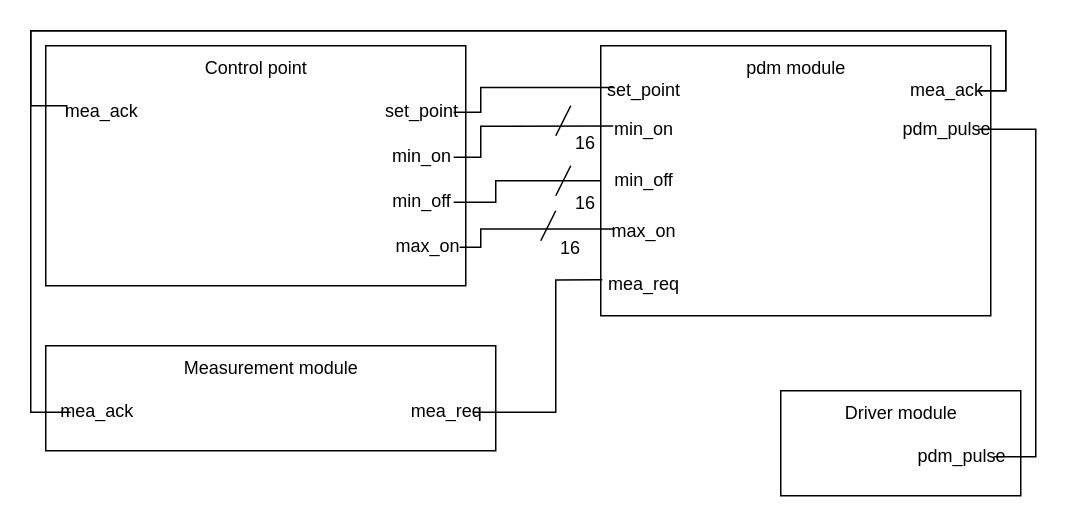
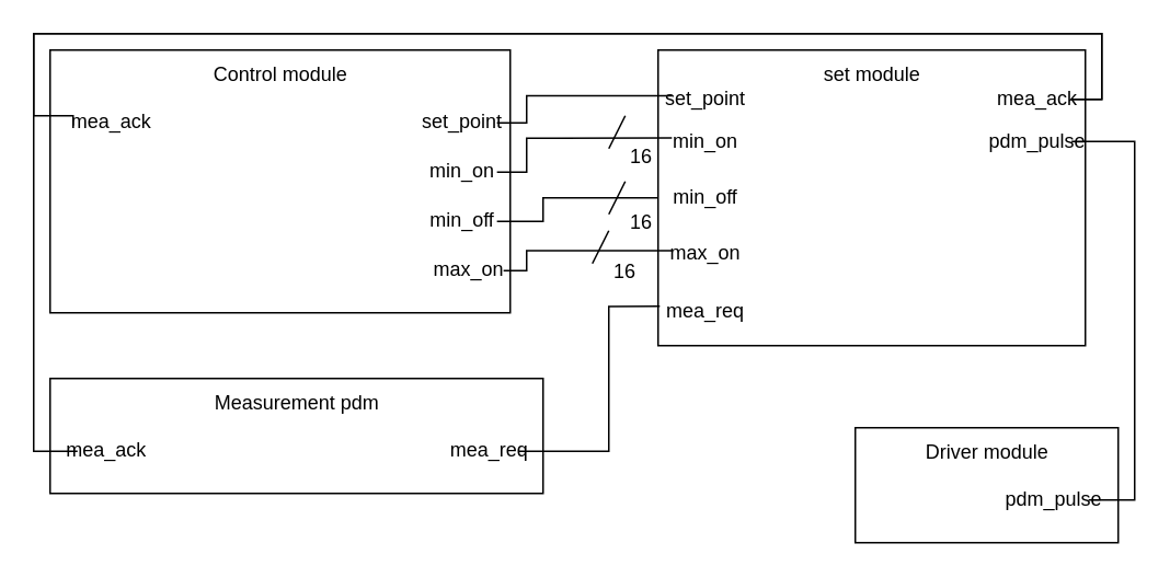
  <mxCell id="0" />
  <mxCell id="1" parent="0" />
  <mxCell id="2" value="" style="group" parent="1" vertex="1" connectable="0"><mxGeometry x="400" y="30" width="260" height="180" as="geometry" /></mxCell>
  <mxCell id="3" value="" style="rounded=0;whiteSpace=wrap;html=1;" parent="2" vertex="1"><mxGeometry width="260" height="180" as="geometry" /></mxCell>
  <mxCell id="4" value="set_point" style="text;html=1;align=center;verticalAlign=middle;whiteSpace=wrap;rounded=0;" parent="2" vertex="1"><mxGeometry x="8.387" y="25.714" width="41.935" height="8.571" as="geometry" /></mxCell>
  <mxCell id="5" value="min_on" style="text;html=1;align=center;verticalAlign=middle;whiteSpace=wrap;rounded=0;" parent="2" vertex="1"><mxGeometry x="8.387" y="51.429" width="41.935" height="8.571" as="geometry" /></mxCell>
  <mxCell id="6" value="min_off" style="text;html=1;align=center;verticalAlign=middle;whiteSpace=wrap;rounded=0;" parent="2" vertex="1"><mxGeometry x="8.387" y="85.714" width="41.935" height="8.571" as="geometry" /></mxCell>
  <mxCell id="7" value="max_on" style="text;html=1;align=center;verticalAlign=middle;whiteSpace=wrap;rounded=0;" parent="2" vertex="1"><mxGeometry x="8.387" y="120" width="41.935" height="8.571" as="geometry" /></mxCell>
  <mxCell id="8" value="mea_req" style="text;html=1;align=center;verticalAlign=middle;whiteSpace=wrap;rounded=0;" parent="2" vertex="1"><mxGeometry x="8.387" y="154.286" width="41.935" height="8.571" as="geometry" /></mxCell>
  <mxCell id="9" value="mea_ack" style="text;html=1;align=center;verticalAlign=middle;whiteSpace=wrap;rounded=0;" parent="2" vertex="1"><mxGeometry x="209.677" y="25.714" width="41.935" height="8.571" as="geometry" /></mxCell>
  <mxCell id="10" value="pdm_pulse" style="text;html=1;align=center;verticalAlign=middle;whiteSpace=wrap;rounded=0;" parent="2" vertex="1"><mxGeometry x="209.677" y="51.429" width="41.935" height="8.571" as="geometry" /></mxCell>
- <mxCell id="11" value="pdm module" style="text;html=1;align=center;verticalAlign=middle;whiteSpace=wrap;rounded=0;" parent="2" vertex="1"><mxGeometry x="69.58" y="10" width="120.833" height="10" as="geometry" /></mxCell>
+ <mxCell id="11" value="set module" style="text;html=1;align=center;verticalAlign=middle;whiteSpace=wrap;rounded=0;" parent="2" vertex="1"><mxGeometry x="69.58" y="10" width="120.833" height="10" as="geometry" /></mxCell>
  <mxCell id="12" value="" style="group" parent="1" vertex="1" connectable="0"><mxGeometry x="30" y="230" width="300" height="70" as="geometry" /></mxCell>
  <mxCell id="13" value="" style="rounded=0;whiteSpace=wrap;html=1;" parent="12" vertex="1"><mxGeometry width="300" height="70" as="geometry" /></mxCell>
- <mxCell id="14" value="Measurement module" style="text;html=1;align=center;verticalAlign=middle;whiteSpace=wrap;rounded=0;" parent="12" vertex="1"><mxGeometry x="89.583" y="10" width="120.833" height="10" as="geometry" /></mxCell>
+ <mxCell id="14" value="Measurement pdm" style="text;html=1;align=center;verticalAlign=middle;whiteSpace=wrap;rounded=0;" parent="12" vertex="1"><mxGeometry x="89.583" y="10" width="120.833" height="10" as="geometry" /></mxCell>
  <mxCell id="15" value="mea_ack" style="text;html=1;align=center;verticalAlign=middle;whiteSpace=wrap;rounded=0;" parent="12" vertex="1"><mxGeometry x="16.667" y="40" width="34.946" height="8.571" as="geometry" /></mxCell>
  <mxCell id="16" value="mea_req" style="text;html=1;align=center;verticalAlign=middle;whiteSpace=wrap;rounded=0;" parent="12" vertex="1"><mxGeometry x="250.003" y="40" width="34.946" height="8.571" as="geometry" /></mxCell>
  <mxCell id="17" value="" style="group" parent="1" vertex="1" connectable="0"><mxGeometry x="30" y="30" width="280" height="160" as="geometry" /></mxCell>
  <mxCell id="18" value="" style="rounded=0;whiteSpace=wrap;html=1;" parent="17" vertex="1"><mxGeometry width="280" height="160" as="geometry" /></mxCell>
- <mxCell id="19" value="&lt;div&gt;Control point&lt;br&gt;&lt;/div&gt;" style="text;html=1;align=center;verticalAlign=middle;whiteSpace=wrap;rounded=0;" parent="17" vertex="1"><mxGeometry x="79.58" y="10" width="120.833" height="10" as="geometry" /></mxCell>
+ <mxCell id="19" value="&lt;div&gt;Control module&lt;br&gt;&lt;/div&gt;" style="text;html=1;align=center;verticalAlign=middle;whiteSpace=wrap;rounded=0;" parent="17" vertex="1"><mxGeometry x="79.58" y="10" width="120.833" height="10" as="geometry" /></mxCell>
  <mxCell id="20" value="mea_ack" style="text;html=1;align=center;verticalAlign=middle;whiteSpace=wrap;rounded=0;" parent="17" vertex="1"><mxGeometry x="20" y="40" width="34.946" height="8.571" as="geometry" /></mxCell>
  <mxCell id="21" value="set_point" style="text;html=1;align=center;verticalAlign=middle;whiteSpace=wrap;rounded=0;" parent="17" vertex="1"><mxGeometry x="230" y="40" width="41.935" height="8.571" as="geometry" /></mxCell>
  <mxCell id="22" value="min_on" style="text;html=1;align=center;verticalAlign=middle;whiteSpace=wrap;rounded=0;" parent="17" vertex="1"><mxGeometry x="230" y="70" width="41.935" height="8.571" as="geometry" /></mxCell>
  <mxCell id="23" value="min_off" style="text;html=1;align=center;verticalAlign=middle;whiteSpace=wrap;rounded=0;" parent="17" vertex="1"><mxGeometry x="230" y="100" width="41.935" height="8.571" as="geometry" /></mxCell>
  <mxCell id="24" value="max_on" style="text;html=1;align=center;verticalAlign=middle;whiteSpace=wrap;rounded=0;" parent="17" vertex="1"><mxGeometry x="234" y="130" width="41.935" height="8.571" as="geometry" /></mxCell>
  <mxCell id="25" value="" style="group" parent="1" vertex="1" connectable="0"><mxGeometry x="520" y="260" width="160" height="70" as="geometry" /></mxCell>
  <mxCell id="26" value="" style="rounded=0;whiteSpace=wrap;html=1;" parent="25" vertex="1"><mxGeometry width="160" height="70" as="geometry" /></mxCell>
  <mxCell id="27" value="Driver module" style="text;html=1;align=center;verticalAlign=middle;whiteSpace=wrap;rounded=0;" parent="25" vertex="1"><mxGeometry x="19.58" y="10" width="120.833" height="10" as="geometry" /></mxCell>
  <mxCell id="28" value="pdm_pulse" style="text;html=1;align=center;verticalAlign=middle;whiteSpace=wrap;rounded=0;" parent="25" vertex="1"><mxGeometry x="100" y="40" width="41.935" height="8.571" as="geometry" /></mxCell>
  <mxCell id="29" style="edgeStyle=orthogonalEdgeStyle;rounded=0;orthogonalLoop=1;jettySize=auto;html=1;entryX=-0.172;entryY=0.7;entryDx=0;entryDy=0;entryPerimeter=0;strokeColor=default;endArrow=none;endFill=0;" parent="1" source="9" target="20" edge="1"><mxGeometry relative="1" as="geometry"><Array as="points"><mxPoint x="670" y="60" /><mxPoint x="670" y="20" /><mxPoint x="20" y="20" /><mxPoint x="20" y="70" /><mxPoint x="44" y="70" /></Array></mxGeometry></mxCell>
  <mxCell id="30" style="edgeStyle=orthogonalEdgeStyle;rounded=0;orthogonalLoop=1;jettySize=auto;html=1;endArrow=none;endFill=0;" parent="1" source="10" target="28" edge="1"><mxGeometry relative="1" as="geometry"><Array as="points"><mxPoint x="690" y="86" /><mxPoint x="690" y="304" /></Array></mxGeometry></mxCell>
  <mxCell id="31" style="edgeStyle=orthogonalEdgeStyle;rounded=0;orthogonalLoop=1;jettySize=auto;html=1;entryX=0;entryY=0.5;entryDx=0;entryDy=0;endArrow=none;endFill=0;" parent="1" source="9" target="15" edge="1"><mxGeometry relative="1" as="geometry"><Array as="points"><mxPoint x="670" y="60" /><mxPoint x="670" y="20" /><mxPoint x="20" y="20" /><mxPoint x="20" y="274" /></Array></mxGeometry></mxCell>
  <mxCell id="32" style="edgeStyle=orthogonalEdgeStyle;rounded=0;orthogonalLoop=1;jettySize=auto;html=1;entryX=0;entryY=0.25;entryDx=0;entryDy=0;endArrow=none;endFill=0;" parent="1" source="21" target="4" edge="1"><mxGeometry relative="1" as="geometry"><Array as="points"><mxPoint x="320" y="74" /><mxPoint x="320" y="58" /></Array></mxGeometry></mxCell>
  <mxCell id="33" style="edgeStyle=orthogonalEdgeStyle;rounded=0;orthogonalLoop=1;jettySize=auto;html=1;entryX=0;entryY=0.25;entryDx=0;entryDy=0;endArrow=none;endFill=0;" parent="1" source="22" target="5" edge="1"><mxGeometry relative="1" as="geometry"><Array as="points"><mxPoint x="320" y="104" /><mxPoint x="320" y="84" /></Array></mxGeometry></mxCell>
  <mxCell id="34" style="edgeStyle=orthogonalEdgeStyle;rounded=0;orthogonalLoop=1;jettySize=auto;html=1;entryX=0;entryY=0.5;entryDx=0;entryDy=0;endArrow=none;endFill=0;" parent="1" source="23" target="3" edge="1"><mxGeometry relative="1" as="geometry"><Array as="points"><mxPoint x="330" y="134" /><mxPoint x="330" y="120" /></Array></mxGeometry></mxCell>
  <mxCell id="35" style="edgeStyle=orthogonalEdgeStyle;rounded=0;orthogonalLoop=1;jettySize=auto;html=1;entryX=0;entryY=0.25;entryDx=0;entryDy=0;endArrow=none;endFill=0;" parent="1" source="24" target="7" edge="1"><mxGeometry relative="1" as="geometry"><Array as="points"><mxPoint x="320" y="164" /><mxPoint x="320" y="152" /></Array></mxGeometry></mxCell>
  <mxCell id="36" style="edgeStyle=orthogonalEdgeStyle;rounded=0;orthogonalLoop=1;jettySize=auto;html=1;entryX=0.004;entryY=0.867;entryDx=0;entryDy=0;entryPerimeter=0;endArrow=none;endFill=0;" parent="1" source="16" target="3" edge="1"><mxGeometry relative="1" as="geometry"><Array as="points"><mxPoint x="370" y="274" /><mxPoint x="370" y="186" /></Array></mxGeometry></mxCell>
  <mxCell id="37" value="" style="group" parent="1" vertex="1" connectable="0"><mxGeometry x="370" y="110" width="30" height="30" as="geometry" /></mxCell>
  <mxCell id="38" value="" style="group" parent="37" vertex="1" connectable="0"><mxGeometry width="20" height="30" as="geometry" /></mxCell>
  <mxCell id="39" value="" style="endArrow=none;html=1;rounded=0;" parent="38" edge="1"><mxGeometry width="50" height="50" relative="1" as="geometry"><mxPoint y="20" as="sourcePoint" /><mxPoint x="10" as="targetPoint" /></mxGeometry></mxCell>
  <mxCell id="40" value="16" style="text;html=1;align=center;verticalAlign=middle;whiteSpace=wrap;rounded=0;" parent="37" vertex="1"><mxGeometry x="10" y="20" width="20" height="10" as="geometry" /></mxCell>
  <mxCell id="41" value="" style="group" parent="1" vertex="1" connectable="0"><mxGeometry x="370" y="70" width="30" height="30" as="geometry" /></mxCell>
  <mxCell id="42" value="" style="group" parent="41" vertex="1" connectable="0"><mxGeometry width="20" height="30" as="geometry" /></mxCell>
  <mxCell id="43" value="" style="endArrow=none;html=1;rounded=0;" parent="42" edge="1"><mxGeometry width="50" height="50" relative="1" as="geometry"><mxPoint y="20" as="sourcePoint" /><mxPoint x="10" as="targetPoint" /></mxGeometry></mxCell>
  <mxCell id="44" value="16" style="text;html=1;align=center;verticalAlign=middle;whiteSpace=wrap;rounded=0;" parent="41" vertex="1"><mxGeometry x="10" y="20" width="20" height="10" as="geometry" /></mxCell>
  <mxCell id="45" value="" style="group" parent="1" vertex="1" connectable="0"><mxGeometry x="360" y="140" width="30" height="30" as="geometry" /></mxCell>
  <mxCell id="46" value="" style="group" parent="45" vertex="1" connectable="0"><mxGeometry width="20" height="30" as="geometry" /></mxCell>
  <mxCell id="47" value="" style="endArrow=none;html=1;rounded=0;" parent="46" edge="1"><mxGeometry width="50" height="50" relative="1" as="geometry"><mxPoint y="20" as="sourcePoint" /><mxPoint x="10" as="targetPoint" /></mxGeometry></mxCell>
  <mxCell id="48" value="16" style="text;html=1;align=center;verticalAlign=middle;whiteSpace=wrap;rounded=0;" parent="45" vertex="1"><mxGeometry x="10" y="20" width="20" height="10" as="geometry" /></mxCell>
